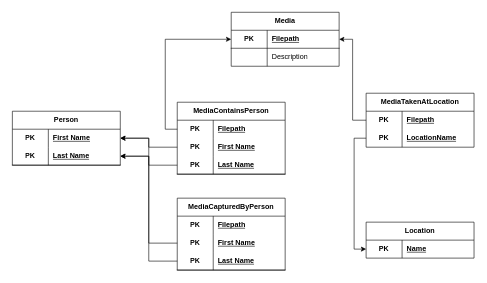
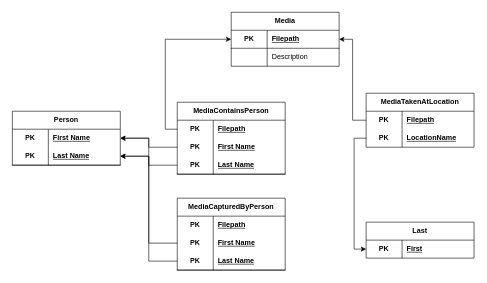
  <mxCell id="0" />
  <mxCell id="1" parent="0" />
  <mxCell id="2" style="edgeStyle=orthogonalEdgeStyle;rounded=0;orthogonalLoop=1;jettySize=auto;html=1;entryX=0;entryY=0.5;entryDx=0;entryDy=0;startArrow=classic;startFill=1;endArrow=none;endFill=0;" edge="1" parent="1" source="3" target="25"><mxGeometry relative="1" as="geometry" /></mxCell>
  <mxCell id="3" value="Person" style="shape=table;startSize=30;container=1;collapsible=1;childLayout=tableLayout;fixedRows=1;rowLines=0;fontStyle=1;align=center;resizeLast=1;html=1;whiteSpace=wrap;" vertex="1" parent="1"><mxGeometry x="20" y="185" width="180" height="90" as="geometry" /></mxCell>
  <mxCell id="4" value="" style="shape=tableRow;horizontal=0;startSize=0;swimlaneHead=0;swimlaneBody=0;fillColor=none;collapsible=0;dropTarget=0;points=[[0,0.5],[1,0.5]];portConstraint=eastwest;top=0;left=0;right=0;bottom=0;html=1;" vertex="1" parent="3"><mxGeometry y="30" width="180" height="30" as="geometry" /></mxCell>
  <mxCell id="5" value="PK" style="shape=partialRectangle;connectable=0;fillColor=none;top=0;left=0;bottom=0;right=0;fontStyle=1;overflow=hidden;html=1;whiteSpace=wrap;" vertex="1" parent="4"><mxGeometry width="60" height="30" as="geometry"><mxRectangle width="60" height="30" as="alternateBounds" /></mxGeometry></mxCell>
  <mxCell id="6" value="First Name" style="shape=partialRectangle;connectable=0;fillColor=none;top=0;left=0;bottom=0;right=0;align=left;spacingLeft=6;fontStyle=5;overflow=hidden;html=1;whiteSpace=wrap;" vertex="1" parent="4"><mxGeometry x="60" width="120" height="30" as="geometry"><mxRectangle width="120" height="30" as="alternateBounds" /></mxGeometry></mxCell>
  <mxCell id="7" value="" style="shape=tableRow;horizontal=0;startSize=0;swimlaneHead=0;swimlaneBody=0;fillColor=none;collapsible=0;dropTarget=0;points=[[0,0.5],[1,0.5]];portConstraint=eastwest;top=0;left=0;right=0;bottom=1;html=1;" vertex="1" parent="3"><mxGeometry y="60" width="180" height="30" as="geometry" /></mxCell>
  <mxCell id="8" value="PK" style="shape=partialRectangle;connectable=0;fillColor=none;top=0;left=0;bottom=0;right=0;fontStyle=1;overflow=hidden;html=1;whiteSpace=wrap;" vertex="1" parent="7"><mxGeometry width="60" height="30" as="geometry"><mxRectangle width="60" height="30" as="alternateBounds" /></mxGeometry></mxCell>
  <mxCell id="9" value="Last Name" style="shape=partialRectangle;connectable=0;fillColor=none;top=0;left=0;bottom=0;right=0;align=left;spacingLeft=6;fontStyle=5;overflow=hidden;html=1;whiteSpace=wrap;" vertex="1" parent="7"><mxGeometry x="60" width="120" height="30" as="geometry"><mxRectangle width="120" height="30" as="alternateBounds" /></mxGeometry></mxCell>
  <mxCell id="10" value="Media" style="shape=table;startSize=30;container=1;collapsible=1;childLayout=tableLayout;fixedRows=1;rowLines=0;fontStyle=1;align=center;resizeLast=1;html=1;whiteSpace=wrap;" vertex="1" parent="1"><mxGeometry x="385" y="20" width="180" height="90" as="geometry"><mxRectangle x="370" y="60" width="70" height="30" as="alternateBounds" /></mxGeometry></mxCell>
  <mxCell id="11" value="" style="shape=tableRow;horizontal=0;startSize=0;swimlaneHead=0;swimlaneBody=0;fillColor=none;collapsible=0;dropTarget=0;points=[[0,0.5],[1,0.5]];portConstraint=eastwest;top=0;left=0;right=0;bottom=1;html=1;" vertex="1" parent="10"><mxGeometry y="30" width="180" height="30" as="geometry" /></mxCell>
  <mxCell id="12" value="PK" style="shape=partialRectangle;connectable=0;fillColor=none;top=0;left=0;bottom=0;right=0;fontStyle=1;overflow=hidden;html=1;whiteSpace=wrap;" vertex="1" parent="11"><mxGeometry width="60" height="30" as="geometry"><mxRectangle width="60" height="30" as="alternateBounds" /></mxGeometry></mxCell>
  <mxCell id="13" value="Filepath" style="shape=partialRectangle;connectable=0;fillColor=none;top=0;left=0;bottom=0;right=0;align=left;spacingLeft=6;fontStyle=5;overflow=hidden;html=1;whiteSpace=wrap;" vertex="1" parent="11"><mxGeometry x="60" width="120" height="30" as="geometry"><mxRectangle width="120" height="30" as="alternateBounds" /></mxGeometry></mxCell>
  <mxCell id="14" value="" style="shape=tableRow;horizontal=0;startSize=0;swimlaneHead=0;swimlaneBody=0;fillColor=none;collapsible=0;dropTarget=0;points=[[0,0.5],[1,0.5]];portConstraint=eastwest;top=0;left=0;right=0;bottom=0;html=1;" vertex="1" parent="10"><mxGeometry y="60" width="180" height="30" as="geometry" /></mxCell>
  <mxCell id="15" value="" style="shape=partialRectangle;connectable=0;fillColor=none;top=0;left=0;bottom=0;right=0;editable=1;overflow=hidden;html=1;whiteSpace=wrap;" vertex="1" parent="14"><mxGeometry width="60" height="30" as="geometry"><mxRectangle width="60" height="30" as="alternateBounds" /></mxGeometry></mxCell>
  <mxCell id="16" value="Description" style="shape=partialRectangle;connectable=0;fillColor=none;top=0;left=0;bottom=0;right=0;align=left;spacingLeft=6;overflow=hidden;html=1;whiteSpace=wrap;" vertex="1" parent="14"><mxGeometry x="60" width="120" height="30" as="geometry"><mxRectangle width="120" height="30" as="alternateBounds" /></mxGeometry></mxCell>
- <mxCell id="17" value="Location" style="shape=table;startSize=30;container=1;collapsible=1;childLayout=tableLayout;fixedRows=1;rowLines=0;fontStyle=1;align=center;resizeLast=1;html=1;whiteSpace=wrap;" vertex="1" parent="1"><mxGeometry x="610" y="370" width="180" height="60" as="geometry" /></mxCell>
+ <mxCell id="17" value="Last" style="shape=table;startSize=30;container=1;collapsible=1;childLayout=tableLayout;fixedRows=1;rowLines=0;fontStyle=1;align=center;resizeLast=1;html=1;whiteSpace=wrap;" vertex="1" parent="1"><mxGeometry x="610" y="370" width="180" height="60" as="geometry" /></mxCell>
  <mxCell id="18" value="" style="shape=tableRow;horizontal=0;startSize=0;swimlaneHead=0;swimlaneBody=0;fillColor=none;collapsible=0;dropTarget=0;points=[[0,0.5],[1,0.5]];portConstraint=eastwest;top=0;left=0;right=0;bottom=0;html=1;" vertex="1" parent="17"><mxGeometry y="30" width="180" height="30" as="geometry" /></mxCell>
  <mxCell id="19" value="PK" style="shape=partialRectangle;connectable=0;fillColor=none;top=0;left=0;bottom=0;right=0;fontStyle=1;overflow=hidden;html=1;whiteSpace=wrap;" vertex="1" parent="18"><mxGeometry width="60" height="30" as="geometry"><mxRectangle width="60" height="30" as="alternateBounds" /></mxGeometry></mxCell>
- <mxCell id="20" value="Name" style="shape=partialRectangle;connectable=0;fillColor=none;top=0;left=0;bottom=0;right=0;align=left;spacingLeft=6;fontStyle=5;overflow=hidden;html=1;whiteSpace=wrap;" vertex="1" parent="18"><mxGeometry x="60" width="120" height="30" as="geometry"><mxRectangle width="120" height="30" as="alternateBounds" /></mxGeometry></mxCell>
+ <mxCell id="20" value="First" style="shape=partialRectangle;connectable=0;fillColor=none;top=0;left=0;bottom=0;right=0;align=left;spacingLeft=6;fontStyle=5;overflow=hidden;html=1;whiteSpace=wrap;" vertex="1" parent="18"><mxGeometry x="60" width="120" height="30" as="geometry"><mxRectangle width="120" height="30" as="alternateBounds" /></mxGeometry></mxCell>
  <mxCell id="21" value="MediaContainsPerson" style="shape=table;startSize=30;container=1;collapsible=1;childLayout=tableLayout;fixedRows=1;rowLines=0;fontStyle=1;align=center;resizeLast=1;html=1;whiteSpace=wrap;" vertex="1" parent="1"><mxGeometry x="295" y="170" width="180" height="120" as="geometry" /></mxCell>
  <mxCell id="22" style="shape=tableRow;horizontal=0;startSize=0;swimlaneHead=0;swimlaneBody=0;fillColor=none;collapsible=0;dropTarget=0;points=[[0,0.5],[1,0.5]];portConstraint=eastwest;top=0;left=0;right=0;bottom=0;html=1;" vertex="1" parent="21"><mxGeometry y="30" width="180" height="30" as="geometry" /></mxCell>
  <mxCell id="23" value="PK" style="shape=partialRectangle;connectable=0;fillColor=none;top=0;left=0;bottom=0;right=0;fontStyle=1;overflow=hidden;html=1;whiteSpace=wrap;" vertex="1" parent="22"><mxGeometry width="60" height="30" as="geometry"><mxRectangle width="60" height="30" as="alternateBounds" /></mxGeometry></mxCell>
  <mxCell id="24" value="Filepath" style="shape=partialRectangle;connectable=0;fillColor=none;top=0;left=0;bottom=0;right=0;align=left;spacingLeft=6;fontStyle=5;overflow=hidden;html=1;whiteSpace=wrap;" vertex="1" parent="22"><mxGeometry x="60" width="120" height="30" as="geometry"><mxRectangle width="120" height="30" as="alternateBounds" /></mxGeometry></mxCell>
  <mxCell id="25" value="" style="shape=tableRow;horizontal=0;startSize=0;swimlaneHead=0;swimlaneBody=0;fillColor=none;collapsible=0;dropTarget=0;points=[[0,0.5],[1,0.5]];portConstraint=eastwest;top=0;left=0;right=0;bottom=0;html=1;" vertex="1" parent="21"><mxGeometry y="60" width="180" height="30" as="geometry" /></mxCell>
  <mxCell id="26" value="PK" style="shape=partialRectangle;connectable=0;fillColor=none;top=0;left=0;bottom=0;right=0;fontStyle=1;overflow=hidden;html=1;whiteSpace=wrap;" vertex="1" parent="25"><mxGeometry width="60" height="30" as="geometry"><mxRectangle width="60" height="30" as="alternateBounds" /></mxGeometry></mxCell>
  <mxCell id="27" value="First Name" style="shape=partialRectangle;connectable=0;fillColor=none;top=0;left=0;bottom=0;right=0;align=left;spacingLeft=6;fontStyle=5;overflow=hidden;html=1;whiteSpace=wrap;" vertex="1" parent="25"><mxGeometry x="60" width="120" height="30" as="geometry"><mxRectangle width="120" height="30" as="alternateBounds" /></mxGeometry></mxCell>
  <mxCell id="28" value="" style="shape=tableRow;horizontal=0;startSize=0;swimlaneHead=0;swimlaneBody=0;fillColor=none;collapsible=0;dropTarget=0;points=[[0,0.5],[1,0.5]];portConstraint=eastwest;top=0;left=0;right=0;bottom=1;html=1;" vertex="1" parent="21"><mxGeometry y="90" width="180" height="30" as="geometry" /></mxCell>
  <mxCell id="29" value="PK" style="shape=partialRectangle;connectable=0;fillColor=none;top=0;left=0;bottom=0;right=0;fontStyle=1;overflow=hidden;html=1;whiteSpace=wrap;" vertex="1" parent="28"><mxGeometry width="60" height="30" as="geometry"><mxRectangle width="60" height="30" as="alternateBounds" /></mxGeometry></mxCell>
  <mxCell id="30" value="Last Name" style="shape=partialRectangle;connectable=0;fillColor=none;top=0;left=0;bottom=0;right=0;align=left;spacingLeft=6;fontStyle=5;overflow=hidden;html=1;whiteSpace=wrap;" vertex="1" parent="28"><mxGeometry x="60" width="120" height="30" as="geometry"><mxRectangle width="120" height="30" as="alternateBounds" /></mxGeometry></mxCell>
  <mxCell id="31" style="edgeStyle=orthogonalEdgeStyle;rounded=0;orthogonalLoop=1;jettySize=auto;html=1;exitX=0;exitY=0.5;exitDx=0;exitDy=0;entryX=0;entryY=0.5;entryDx=0;entryDy=0;startArrow=classic;startFill=1;endArrow=none;endFill=0;" edge="1" parent="1" source="11" target="22"><mxGeometry relative="1" as="geometry" /></mxCell>
  <mxCell id="32" style="edgeStyle=orthogonalEdgeStyle;rounded=0;orthogonalLoop=1;jettySize=auto;html=1;entryX=0;entryY=0.5;entryDx=0;entryDy=0;startArrow=classic;startFill=1;endArrow=none;endFill=0;" edge="1" parent="1" source="7" target="28"><mxGeometry relative="1" as="geometry" /></mxCell>
  <mxCell id="33" value="MediaCapturedByPerson" style="shape=table;startSize=30;container=1;collapsible=1;childLayout=tableLayout;fixedRows=1;rowLines=0;fontStyle=1;align=center;resizeLast=1;html=1;whiteSpace=wrap;" vertex="1" parent="1"><mxGeometry x="295" y="330" width="180" height="120" as="geometry" /></mxCell>
  <mxCell id="34" style="shape=tableRow;horizontal=0;startSize=0;swimlaneHead=0;swimlaneBody=0;fillColor=none;collapsible=0;dropTarget=0;points=[[0,0.5],[1,0.5]];portConstraint=eastwest;top=0;left=0;right=0;bottom=0;html=1;" vertex="1" parent="33"><mxGeometry y="30" width="180" height="30" as="geometry" /></mxCell>
  <mxCell id="35" value="PK" style="shape=partialRectangle;connectable=0;fillColor=none;top=0;left=0;bottom=0;right=0;fontStyle=1;overflow=hidden;html=1;whiteSpace=wrap;" vertex="1" parent="34"><mxGeometry width="60" height="30" as="geometry"><mxRectangle width="60" height="30" as="alternateBounds" /></mxGeometry></mxCell>
  <mxCell id="36" value="Filepath" style="shape=partialRectangle;connectable=0;fillColor=none;top=0;left=0;bottom=0;right=0;align=left;spacingLeft=6;fontStyle=5;overflow=hidden;html=1;whiteSpace=wrap;" vertex="1" parent="34"><mxGeometry x="60" width="120" height="30" as="geometry"><mxRectangle width="120" height="30" as="alternateBounds" /></mxGeometry></mxCell>
  <mxCell id="37" value="" style="shape=tableRow;horizontal=0;startSize=0;swimlaneHead=0;swimlaneBody=0;fillColor=none;collapsible=0;dropTarget=0;points=[[0,0.5],[1,0.5]];portConstraint=eastwest;top=0;left=0;right=0;bottom=0;html=1;" vertex="1" parent="33"><mxGeometry y="60" width="180" height="30" as="geometry" /></mxCell>
  <mxCell id="38" value="PK" style="shape=partialRectangle;connectable=0;fillColor=none;top=0;left=0;bottom=0;right=0;fontStyle=1;overflow=hidden;html=1;whiteSpace=wrap;" vertex="1" parent="37"><mxGeometry width="60" height="30" as="geometry"><mxRectangle width="60" height="30" as="alternateBounds" /></mxGeometry></mxCell>
  <mxCell id="39" value="First Name" style="shape=partialRectangle;connectable=0;fillColor=none;top=0;left=0;bottom=0;right=0;align=left;spacingLeft=6;fontStyle=5;overflow=hidden;html=1;whiteSpace=wrap;" vertex="1" parent="37"><mxGeometry x="60" width="120" height="30" as="geometry"><mxRectangle width="120" height="30" as="alternateBounds" /></mxGeometry></mxCell>
  <mxCell id="40" value="" style="shape=tableRow;horizontal=0;startSize=0;swimlaneHead=0;swimlaneBody=0;fillColor=none;collapsible=0;dropTarget=0;points=[[0,0.5],[1,0.5]];portConstraint=eastwest;top=0;left=0;right=0;bottom=1;html=1;" vertex="1" parent="33"><mxGeometry y="90" width="180" height="30" as="geometry" /></mxCell>
  <mxCell id="41" value="PK" style="shape=partialRectangle;connectable=0;fillColor=none;top=0;left=0;bottom=0;right=0;fontStyle=1;overflow=hidden;html=1;whiteSpace=wrap;" vertex="1" parent="40"><mxGeometry width="60" height="30" as="geometry"><mxRectangle width="60" height="30" as="alternateBounds" /></mxGeometry></mxCell>
  <mxCell id="42" value="Last Name" style="shape=partialRectangle;connectable=0;fillColor=none;top=0;left=0;bottom=0;right=0;align=left;spacingLeft=6;fontStyle=5;overflow=hidden;html=1;whiteSpace=wrap;" vertex="1" parent="40"><mxGeometry x="60" width="120" height="30" as="geometry"><mxRectangle width="120" height="30" as="alternateBounds" /></mxGeometry></mxCell>
  <mxCell id="43" style="edgeStyle=orthogonalEdgeStyle;rounded=0;orthogonalLoop=1;jettySize=auto;html=1;exitX=1;exitY=0.5;exitDx=0;exitDy=0;entryX=0;entryY=0.5;entryDx=0;entryDy=0;startArrow=classic;startFill=1;endArrow=none;endFill=0;" edge="1" parent="1" source="4" target="37"><mxGeometry relative="1" as="geometry" /></mxCell>
  <mxCell id="44" style="edgeStyle=orthogonalEdgeStyle;rounded=0;orthogonalLoop=1;jettySize=auto;html=1;entryX=0;entryY=0.5;entryDx=0;entryDy=0;startArrow=classic;startFill=1;endArrow=none;endFill=0;" edge="1" parent="1" source="7" target="40"><mxGeometry relative="1" as="geometry" /></mxCell>
  <mxCell id="45" style="edgeStyle=orthogonalEdgeStyle;rounded=0;orthogonalLoop=1;jettySize=auto;html=1;entryX=1;entryY=0.5;entryDx=0;entryDy=0;exitX=0;exitY=0.5;exitDx=0;exitDy=0;" edge="1" parent="1" source="47" target="11"><mxGeometry relative="1" as="geometry" /></mxCell>
  <mxCell id="46" value="MediaTakenAtLocation" style="shape=table;startSize=30;container=1;collapsible=1;childLayout=tableLayout;fixedRows=1;rowLines=0;fontStyle=1;align=center;resizeLast=1;html=1;whiteSpace=wrap;" vertex="1" parent="1"><mxGeometry x="610" y="155" width="180" height="90" as="geometry" /></mxCell>
  <mxCell id="47" style="shape=tableRow;horizontal=0;startSize=0;swimlaneHead=0;swimlaneBody=0;fillColor=none;collapsible=0;dropTarget=0;points=[[0,0.5],[1,0.5]];portConstraint=eastwest;top=0;left=0;right=0;bottom=0;html=1;" vertex="1" parent="46"><mxGeometry y="30" width="180" height="30" as="geometry" /></mxCell>
  <mxCell id="48" value="PK" style="shape=partialRectangle;connectable=0;fillColor=none;top=0;left=0;bottom=0;right=0;fontStyle=1;overflow=hidden;html=1;whiteSpace=wrap;" vertex="1" parent="47"><mxGeometry width="60" height="30" as="geometry"><mxRectangle width="60" height="30" as="alternateBounds" /></mxGeometry></mxCell>
  <mxCell id="49" value="Filepath" style="shape=partialRectangle;connectable=0;fillColor=none;top=0;left=0;bottom=0;right=0;align=left;spacingLeft=6;fontStyle=5;overflow=hidden;html=1;whiteSpace=wrap;" vertex="1" parent="47"><mxGeometry x="60" width="120" height="30" as="geometry"><mxRectangle width="120" height="30" as="alternateBounds" /></mxGeometry></mxCell>
  <mxCell id="50" value="" style="shape=tableRow;horizontal=0;startSize=0;swimlaneHead=0;swimlaneBody=0;fillColor=none;collapsible=0;dropTarget=0;points=[[0,0.5],[1,0.5]];portConstraint=eastwest;top=0;left=0;right=0;bottom=0;html=1;" vertex="1" parent="46"><mxGeometry y="60" width="180" height="30" as="geometry" /></mxCell>
  <mxCell id="51" value="PK" style="shape=partialRectangle;connectable=0;fillColor=none;top=0;left=0;bottom=0;right=0;fontStyle=1;overflow=hidden;html=1;whiteSpace=wrap;" vertex="1" parent="50"><mxGeometry width="60" height="30" as="geometry"><mxRectangle width="60" height="30" as="alternateBounds" /></mxGeometry></mxCell>
  <mxCell id="52" value="LocationName" style="shape=partialRectangle;connectable=0;fillColor=none;top=0;left=0;bottom=0;right=0;align=left;spacingLeft=6;fontStyle=5;overflow=hidden;html=1;whiteSpace=wrap;" vertex="1" parent="50"><mxGeometry x="60" width="120" height="30" as="geometry"><mxRectangle width="120" height="30" as="alternateBounds" /></mxGeometry></mxCell>
  <mxCell id="53" style="edgeStyle=orthogonalEdgeStyle;rounded=0;orthogonalLoop=1;jettySize=auto;html=1;entryX=0;entryY=0.5;entryDx=0;entryDy=0;" edge="1" parent="1" source="50" target="18"><mxGeometry relative="1" as="geometry" /></mxCell>
